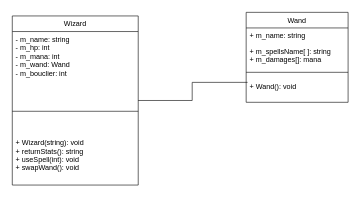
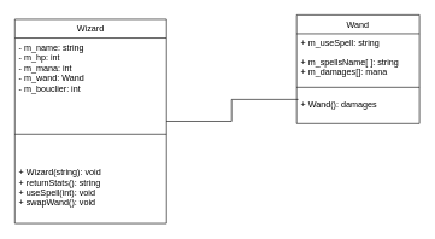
  <mxCell id="0" />
  <mxCell id="1" parent="0" />
  <mxCell id="2" style="edgeStyle=orthogonalEdgeStyle;rounded=0;orthogonalLoop=1;jettySize=auto;html=1;exitX=1;exitY=0.5;exitDx=0;exitDy=0;entryX=0.014;entryY=0.169;entryDx=0;entryDy=0;entryPerimeter=0;endArrow=none;" edge="1" parent="1" source="3" target="11"><mxGeometry relative="1" as="geometry" /></mxCell>
  <mxCell id="3" value="Wizard" style="swimlane;fontStyle=0;align=center;verticalAlign=top;childLayout=stackLayout;horizontal=1;startSize=26;horizontalStack=0;resizeParent=1;resizeLast=0;collapsible=1;marginBottom=0;rounded=0;shadow=0;strokeWidth=1;" parent="1" vertex="1"><mxGeometry x="20" y="26" width="210" height="282" as="geometry"><mxRectangle x="130" y="380" width="160" height="26" as="alternateBounds" /></mxGeometry></mxCell>
  <mxCell id="4" value="- m_name: string&#10;- m_hp: int&#10;- m_mana: int&#10;- m_wand: Wand&#10;- m_bouclier: int" style="text;align=left;verticalAlign=top;spacingLeft=4;spacingRight=4;overflow=hidden;rotatable=0;points=[[0,0.5],[1,0.5]];portConstraint=eastwest;" parent="3" vertex="1"><mxGeometry y="26" width="210" height="94" as="geometry" /></mxCell>
  <mxCell id="5" value="" style="line;html=1;strokeWidth=1;align=left;verticalAlign=middle;spacingTop=-1;spacingLeft=3;spacingRight=3;rotatable=0;labelPosition=right;points=[];portConstraint=eastwest;" parent="3" vertex="1"><mxGeometry y="120" width="210" height="78" as="geometry" /></mxCell>
  <mxCell id="6" value="+ Wizard(string): void&#10;+ returnStats(): string&#10;+ useSpell(int): void&#10;+ swapWand(): void" style="text;align=left;verticalAlign=top;spacingLeft=4;spacingRight=4;overflow=hidden;rotatable=0;points=[[0,0.5],[1,0.5]];portConstraint=eastwest;" parent="3" vertex="1"><mxGeometry y="198" width="210" height="84" as="geometry" /></mxCell>
  <mxCell id="7" value="Wand" style="swimlane;fontStyle=0;childLayout=stackLayout;horizontal=1;startSize=26;fillColor=none;horizontalStack=0;resizeParent=1;resizeParentMax=0;resizeLast=0;collapsible=1;marginBottom=0;" vertex="1" parent="1"><mxGeometry x="410" y="20" width="170" height="150" as="geometry" /></mxCell>
- <mxCell id="8" value="+ m_name: string" style="text;strokeColor=none;fillColor=none;align=left;verticalAlign=top;spacingLeft=4;spacingRight=4;overflow=hidden;rotatable=0;points=[[0,0.5],[1,0.5]];portConstraint=eastwest;" vertex="1" parent="7"><mxGeometry y="26" width="170" height="26" as="geometry" /></mxCell>
+ <mxCell id="8" value="+ m_useSpell: string" style="text;strokeColor=none;fillColor=none;align=left;verticalAlign=top;spacingLeft=4;spacingRight=4;overflow=hidden;rotatable=0;points=[[0,0.5],[1,0.5]];portConstraint=eastwest;" vertex="1" parent="7"><mxGeometry y="26" width="170" height="26" as="geometry" /></mxCell>
  <mxCell id="9" value="+ m_spellsName[ ]: string&#10;+ m_damages[]: mana" style="text;strokeColor=none;fillColor=none;align=left;verticalAlign=top;spacingLeft=4;spacingRight=4;overflow=hidden;rotatable=0;points=[[0,0.5],[1,0.5]];portConstraint=eastwest;" vertex="1" parent="7"><mxGeometry y="52" width="170" height="38" as="geometry" /></mxCell>
  <mxCell id="10" value="" style="line;strokeWidth=1;fillColor=none;align=left;verticalAlign=middle;spacingTop=-1;spacingLeft=3;spacingRight=3;rotatable=0;labelPosition=right;points=[];portConstraint=eastwest;" vertex="1" parent="7"><mxGeometry y="90" width="170" height="20" as="geometry" /></mxCell>
- <mxCell id="11" value="+ Wand(): void" style="text;strokeColor=none;fillColor=none;align=left;verticalAlign=top;spacingLeft=4;spacingRight=4;overflow=hidden;rotatable=0;points=[[0,0.5],[1,0.5]];portConstraint=eastwest;" vertex="1" parent="7"><mxGeometry y="110" width="170" height="40" as="geometry" /></mxCell>
+ <mxCell id="11" value="+ Wand(): damages" style="text;strokeColor=none;fillColor=none;align=left;verticalAlign=top;spacingLeft=4;spacingRight=4;overflow=hidden;rotatable=0;points=[[0,0.5],[1,0.5]];portConstraint=eastwest;" vertex="1" parent="7"><mxGeometry y="110" width="170" height="40" as="geometry" /></mxCell>
